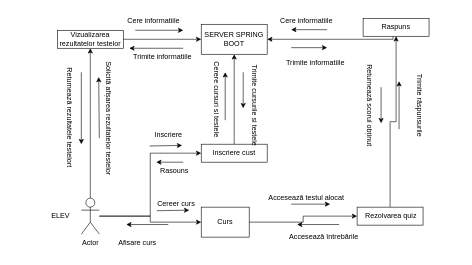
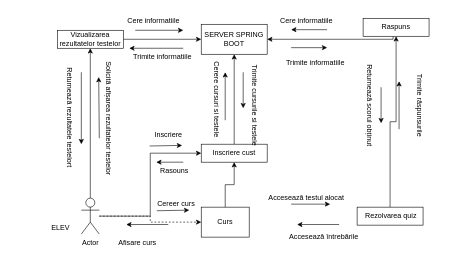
  <mxCell id="0" />
  <mxCell id="1" parent="0" />
  <mxCell id="2" style="edgeStyle=orthogonalEdgeStyle;rounded=0;orthogonalLoop=1;jettySize=auto;html=1;entryX=0.5;entryY=1;entryDx=0;entryDy=0;" edge="1" parent="1" source="5" target="12"><mxGeometry relative="1" as="geometry" /></mxCell>
  <mxCell id="3" style="edgeStyle=orthogonalEdgeStyle;rounded=0;orthogonalLoop=1;jettySize=auto;html=1;entryX=0;entryY=0.5;entryDx=0;entryDy=0;" edge="1" parent="1" source="5" target="34"><mxGeometry relative="1" as="geometry" /></mxCell>
- <mxCell id="4" style="edgeStyle=orthogonalEdgeStyle;rounded=0;orthogonalLoop=1;jettySize=auto;html=1;entryX=0;entryY=0.5;entryDx=0;entryDy=0;" edge="1" parent="1" source="5" target="45"><mxGeometry relative="1" as="geometry" /></mxCell>
+ <mxCell id="4" style="edgeStyle=orthogonalEdgeStyle;rounded=0;orthogonalLoop=1;jettySize=auto;html=1;entryX=0;entryY=0.5;entryDx=0;entryDy=0;dashed=1;" edge="1" parent="1" source="5" target="45"><mxGeometry relative="1" as="geometry" /></mxCell>
  <mxCell id="5" value="Actor" style="shape=umlActor;verticalLabelPosition=bottom;verticalAlign=top;html=1;outlineConnect=0;" vertex="1" parent="1"><mxGeometry x="135" y="330" width="30" height="60" as="geometry" /></mxCell>
  <mxCell id="6" value="SERVER SPRING BOOT" style="whiteSpace=wrap;html=1;" vertex="1" parent="1"><mxGeometry x="335" y="40" width="110" height="50" as="geometry" /></mxCell>
  <mxCell id="7" style="edgeStyle=orthogonalEdgeStyle;rounded=0;orthogonalLoop=1;jettySize=auto;html=1;entryX=1;entryY=0.5;entryDx=0;entryDy=0;" edge="1" parent="1" source="8" target="6"><mxGeometry relative="1" as="geometry"><Array as="points"><mxPoint x="655" y="65" /></Array></mxGeometry></mxCell>
  <mxCell id="8" value="Raspuns" style="whiteSpace=wrap;html=1;" vertex="1" parent="1"><mxGeometry x="605" y="30" width="110" height="30" as="geometry" /></mxCell>
  <mxCell id="9" value="" style="endArrow=classic;html=1;rounded=0;" edge="1" parent="1"><mxGeometry width="50" height="50" relative="1" as="geometry"><mxPoint x="485" y="340" as="sourcePoint" /><mxPoint x="550" y="340" as="targetPoint" /></mxGeometry></mxCell>
  <mxCell id="10" value="Accesează testul alocat" style="text;html=1;align=center;verticalAlign=middle;resizable=0;points=[];autosize=1;strokeColor=none;fillColor=none;" vertex="1" parent="1"><mxGeometry x="435" y="315" width="150" height="30" as="geometry" /></mxCell>
  <mxCell id="11" style="edgeStyle=orthogonalEdgeStyle;rounded=0;orthogonalLoop=1;jettySize=auto;html=1;entryX=0;entryY=0.5;entryDx=0;entryDy=0;" edge="1" parent="1" source="12" target="6"><mxGeometry relative="1" as="geometry" /></mxCell>
  <mxCell id="12" value="Vizualizarea rezultatelor testelor" style="whiteSpace=wrap;html=1;" vertex="1" parent="1"><mxGeometry x="95" y="50" width="110" height="30" as="geometry" /></mxCell>
  <mxCell id="13" value="&amp;nbsp;Solicită afișarea rezultatelor testelor" style="text;html=1;align=center;verticalAlign=middle;resizable=0;points=[];autosize=1;strokeColor=none;fillColor=none;rotation=90;" vertex="1" parent="1"><mxGeometry y="180" width="210" height="30" as="geometry" x="75" /></mxCell>
  <mxCell id="14" value="Returnează rezultatele testelort" style="text;html=1;align=center;verticalAlign=middle;resizable=0;points=[];autosize=1;strokeColor=none;fillColor=none;rotation=90;" vertex="1" parent="1"><mxGeometry x="20" y="180" width="190" height="30" as="geometry" /></mxCell>
  <mxCell id="15" value="" style="endArrow=classic;html=1;rounded=0;" edge="1" parent="1"><mxGeometry width="50" height="50" relative="1" as="geometry"><mxPoint x="135" y="120" as="sourcePoint" /><mxPoint x="135" y="240" as="targetPoint" /></mxGeometry></mxCell>
  <mxCell id="16" value="" style="endArrow=classic;html=1;rounded=0;entryX=0.181;entryY=1.033;entryDx=0;entryDy=0;entryPerimeter=0;" edge="1" parent="1" target="13"><mxGeometry width="50" height="50" relative="1" as="geometry"><mxPoint x="165" y="230" as="sourcePoint" /><mxPoint x="134" y="130" as="targetPoint" /></mxGeometry></mxCell>
  <mxCell id="17" style="edgeStyle=orthogonalEdgeStyle;rounded=0;orthogonalLoop=1;jettySize=auto;html=1;" edge="1" parent="1" source="18" target="8"><mxGeometry relative="1" as="geometry" /></mxCell>
  <mxCell id="18" value="&amp;nbsp;Rezolvarea quiz" style="whiteSpace=wrap;html=1;" vertex="1" parent="1"><mxGeometry x="595" y="345" width="110" height="30" as="geometry" /></mxCell>
  <mxCell id="19" value="Trimite răspunsurile" style="text;html=1;align=center;verticalAlign=middle;resizable=0;points=[];autosize=1;strokeColor=none;fillColor=none;rotation=90;" vertex="1" parent="1"><mxGeometry x="635" y="160" width="130" height="30" as="geometry" /></mxCell>
  <mxCell id="20" value="" style="endArrow=classic;html=1;rounded=0;" edge="1" parent="1"><mxGeometry width="50" height="50" relative="1" as="geometry"><mxPoint x="665" y="215" as="sourcePoint" /><mxPoint x="665" y="135" as="targetPoint" /></mxGeometry></mxCell>
  <mxCell id="21" value="" style="endArrow=classic;html=1;rounded=0;" edge="1" parent="1"><mxGeometry width="50" height="50" relative="1" as="geometry"><mxPoint x="565" y="374" as="sourcePoint" /><mxPoint x="495" y="374" as="targetPoint" /></mxGeometry></mxCell>
  <mxCell id="22" value="Accesează întrebările" style="text;whiteSpace=wrap;html=1;" vertex="1" parent="1"><mxGeometry x="480" y="380" width="120" height="30" as="geometry" /></mxCell>
  <mxCell id="23" value="" style="endArrow=classic;html=1;rounded=0;" edge="1" parent="1"><mxGeometry width="50" height="50" relative="1" as="geometry"><mxPoint x="635" y="145" as="sourcePoint" /><mxPoint x="635" y="205" as="targetPoint" /></mxGeometry></mxCell>
  <mxCell id="24" value="Returnează scorul obținut" style="text;whiteSpace=wrap;html=1;rotation=90;" vertex="1" parent="1"><mxGeometry x="545" y="160" width="140" height="30" as="geometry" /></mxCell>
  <mxCell id="25" value="Cere informatiile" style="text;whiteSpace=wrap;html=1;rotation=0;" vertex="1" parent="1"><mxGeometry x="465" y="20" width="90" height="20" as="geometry" /></mxCell>
  <mxCell id="26" value="" style="endArrow=classic;html=1;rounded=0;" edge="1" parent="1"><mxGeometry width="50" height="50" relative="1" as="geometry"><mxPoint x="545" y="49" as="sourcePoint" /><mxPoint x="485" y="49" as="targetPoint" /></mxGeometry></mxCell>
  <mxCell id="27" value="Trimite informatiile" style="text;html=1;align=center;verticalAlign=middle;resizable=0;points=[];autosize=1;strokeColor=none;fillColor=none;rotation=0;" vertex="1" parent="1"><mxGeometry x="465" y="90" width="120" height="30" as="geometry" /></mxCell>
  <mxCell id="28" value="" style="endArrow=classic;html=1;rounded=0;" edge="1" parent="1"><mxGeometry width="50" height="50" relative="1" as="geometry"><mxPoint x="485" y="79" as="sourcePoint" /><mxPoint x="545" y="79" as="targetPoint" /></mxGeometry></mxCell>
  <mxCell id="29" value="Cere informatiile" style="text;whiteSpace=wrap;html=1;rotation=0;" vertex="1" parent="1"><mxGeometry x="210" y="20" width="90" height="20" as="geometry" /></mxCell>
  <mxCell id="30" value="" style="endArrow=classic;html=1;rounded=0;" edge="1" parent="1"><mxGeometry width="50" height="50" relative="1" as="geometry"><mxPoint x="305" y="80" as="sourcePoint" /><mxPoint x="215" y="80" as="targetPoint" /></mxGeometry></mxCell>
  <mxCell id="31" value="Trimite informatiile" style="text;html=1;align=center;verticalAlign=middle;resizable=0;points=[];autosize=1;strokeColor=none;fillColor=none;rotation=0;" vertex="1" parent="1"><mxGeometry x="210" y="80" width="120" height="30" as="geometry" /></mxCell>
  <mxCell id="32" value="" style="endArrow=classic;html=1;rounded=0;" edge="1" parent="1"><mxGeometry width="50" height="50" relative="1" as="geometry"><mxPoint x="225" y="50" as="sourcePoint" /><mxPoint x="305" y="50" as="targetPoint" /></mxGeometry></mxCell>
  <mxCell id="33" style="edgeStyle=orthogonalEdgeStyle;rounded=0;orthogonalLoop=1;jettySize=auto;html=1;entryX=0.5;entryY=1;entryDx=0;entryDy=0;" edge="1" parent="1" source="34" target="6"><mxGeometry relative="1" as="geometry" /></mxCell>
  <mxCell id="34" value="Inscriere cust" style="whiteSpace=wrap;html=1;" vertex="1" parent="1"><mxGeometry x="335" y="240" width="110" height="30" as="geometry" /></mxCell>
  <mxCell id="35" value="Inscriere" style="text;html=1;align=center;verticalAlign=middle;resizable=0;points=[];autosize=1;strokeColor=none;fillColor=none;" vertex="1" parent="1"><mxGeometry x="245" y="210" width="70" height="30" as="geometry" /></mxCell>
  <mxCell id="36" value="" style="endArrow=classic;html=1;rounded=0;entryX=0.83;entryY=1.067;entryDx=0;entryDy=0;entryPerimeter=0;exitX=0.057;exitY=1.1;exitDx=0;exitDy=0;exitPerimeter=0;" edge="1" parent="1" source="35" target="35"><mxGeometry width="50" height="50" relative="1" as="geometry"><mxPoint x="255" y="220" as="sourcePoint" /><mxPoint x="285" y="360" as="targetPoint" /></mxGeometry></mxCell>
  <mxCell id="37" value="Cerere cursuri si testele" style="text;html=1;align=center;verticalAlign=middle;resizable=0;points=[];autosize=1;strokeColor=none;fillColor=none;rotation=90;" vertex="1" parent="1"><mxGeometry x="285" y="150" width="150" height="30" as="geometry" /></mxCell>
  <mxCell id="38" value="" style="endArrow=classic;html=1;rounded=0;" edge="1" parent="1"><mxGeometry width="50" height="50" relative="1" as="geometry"><mxPoint x="405" y="120" as="sourcePoint" /><mxPoint x="405" y="180" as="targetPoint" /></mxGeometry></mxCell>
- <mxCell id="39" value="ELEV" style="text;html=1;align=center;verticalAlign=middle;resizable=0;points=[];autosize=1;strokeColor=none;fillColor=none;" vertex="1" parent="1"><mxGeometry y="345" width="50" height="30" as="geometry" x="75" /></mxCell>
+ <mxCell id="39" value="ELEV" style="text;html=1;align=center;verticalAlign=middle;resizable=0;points=[];autosize=1;strokeColor=none;fillColor=none;" vertex="1" parent="1"><mxGeometry x="75" y="365" width="50" height="30" as="geometry" /></mxCell>
  <mxCell id="40" value="Trimite cursurile si testele" style="text;html=1;align=center;verticalAlign=middle;resizable=0;points=[];autosize=1;strokeColor=none;fillColor=none;rotation=90;" vertex="1" parent="1"><mxGeometry x="345" y="160" width="160" height="30" as="geometry" /></mxCell>
  <mxCell id="41" value="" style="endArrow=classic;html=1;rounded=0;" edge="1" parent="1"><mxGeometry width="50" height="50" relative="1" as="geometry"><mxPoint x="375" y="200" as="sourcePoint" /><mxPoint x="375" y="120" as="targetPoint" /></mxGeometry></mxCell>
  <mxCell id="42" value="Rasouns" style="text;html=1;align=center;verticalAlign=middle;resizable=0;points=[];autosize=1;strokeColor=none;fillColor=none;" vertex="1" parent="1"><mxGeometry x="255" y="270" width="70" height="30" as="geometry" /></mxCell>
  <mxCell id="43" value="" style="endArrow=classic;html=1;rounded=0;" edge="1" parent="1"><mxGeometry width="50" height="50" relative="1" as="geometry"><mxPoint x="305" y="270" as="sourcePoint" /><mxPoint x="260" y="270" as="targetPoint" /></mxGeometry></mxCell>
- <mxCell id="44" style="edgeStyle=orthogonalEdgeStyle;rounded=0;orthogonalLoop=1;jettySize=auto;html=1;" edge="1" parent="1" source="45" target="18"><mxGeometry relative="1" as="geometry" /></mxCell>
+ <mxCell id="44" style="edgeStyle=orthogonalEdgeStyle;rounded=0;orthogonalLoop=1;jettySize=auto;html=1;" edge="1" parent="1" source="45" target="34"><mxGeometry relative="1" as="geometry" /></mxCell>
  <mxCell id="45" value="Curs" style="whiteSpace=wrap;html=1;" vertex="1" parent="1"><mxGeometry x="335" y="345" width="80" height="50" as="geometry" /></mxCell>
  <mxCell id="46" value="Cereer curs" style="text;whiteSpace=wrap;html=1;" vertex="1" parent="1"><mxGeometry x="260" y="325" width="65" height="20" as="geometry" /></mxCell>
  <mxCell id="47" value="" style="endArrow=classic;html=1;rounded=0;entryX=0.83;entryY=1.067;entryDx=0;entryDy=0;entryPerimeter=0;exitX=0.057;exitY=1.1;exitDx=0;exitDy=0;exitPerimeter=0;" edge="1" parent="1"><mxGeometry width="50" height="50" relative="1" as="geometry"><mxPoint x="261" y="351" as="sourcePoint" /><mxPoint x="315" y="350" as="targetPoint" /></mxGeometry></mxCell>
  <mxCell id="48" value="Afisare curs" style="text;whiteSpace=wrap;html=1;" vertex="1" parent="1"><mxGeometry x="195" y="390" width="120" height="30" as="geometry" /></mxCell>
  <mxCell id="49" value="" style="endArrow=classic;html=1;rounded=0;" edge="1" parent="1"><mxGeometry width="50" height="50" relative="1" as="geometry"><mxPoint x="280" y="374" as="sourcePoint" /><mxPoint x="210" y="374" as="targetPoint" /></mxGeometry></mxCell>
